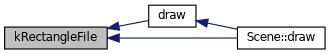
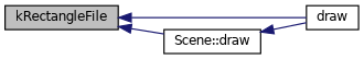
  digraph {
    rankdir=LR
    node [color=black fillcolor=white fontname=Helvetica fontsize=10 shape=record style=filled]
    edge [color=midnightblue dir=back fontname=Helvetica fontsize=10 labelfontname=Helvetica labelfontsize=10 style=solid]
    n1 [fillcolor=grey75 fontcolor=black height=0.2 label=kRectangleFile width=0.4]
    n2 [height=0.2 label=draw width=0.4]
    n3 [height=0.2 label="Scene::draw" width=0.4]
    n1 -> n2
    n1 -> n3
-   n2 -> n3
+   n3 -> n2
  }
